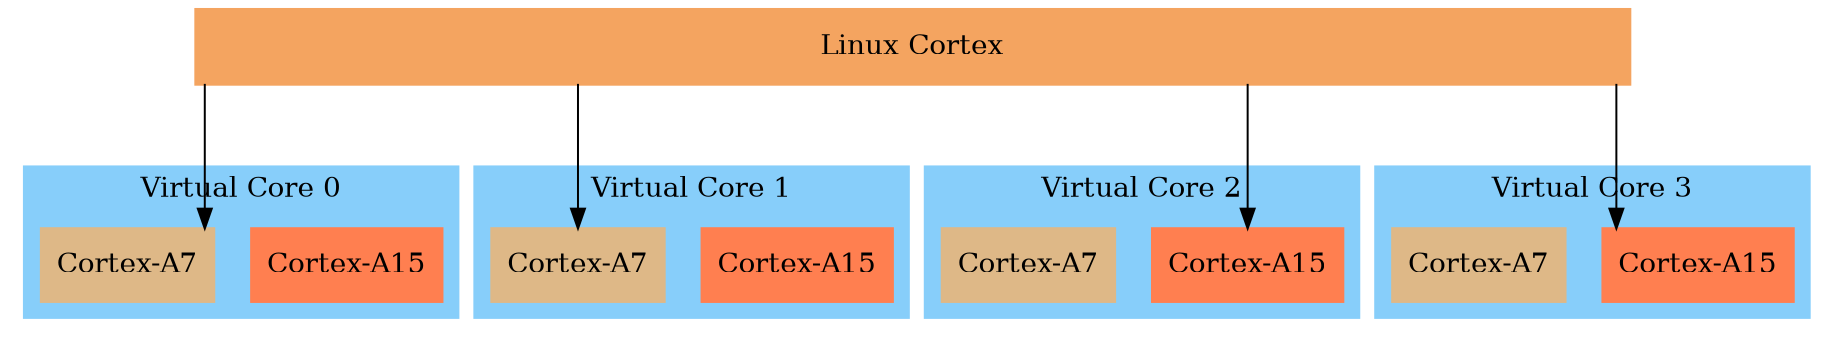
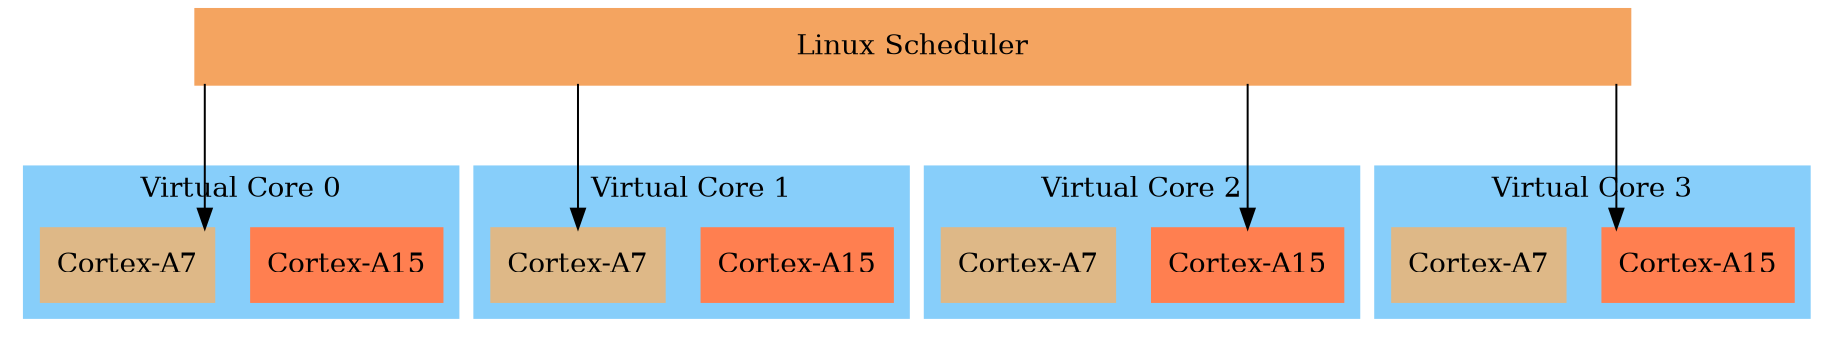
  digraph {
    compound=true
    ranksep=1.0
    splines=ortho
    node [color=coral shape=record style=filled]
    n1 [label="Cortex-A15"]
    n2 [color=burlywood label="Cortex-A7"]
    n3 [label="Cortex-A15"]
    n4 [color=burlywood label="Cortex-A7"]
    n5 [label="Cortex-A15"]
    n6 [color=burlywood label="Cortex-A7"]
    n7 [label="Cortex-A15"]
    n8 [color=burlywood label="Cortex-A7"]
-   n9 [color=sandybrown label="Linux Cortex" width=10.0]
+   n9 [color=sandybrown label="Linux Scheduler" width=10.0]
    subgraph cluster_1 {
      color=lightskyblue
      label="Virtual Core 0"
      style=filled
      n1
      n2
    }
    subgraph cluster_2 {
      color=lightskyblue
      label="Virtual Core 1"
      style=filled
      n3
      n4
    }
    subgraph cluster_3 {
      color=lightskyblue
      label="Virtual Core 2"
      style=filled
      n5
      n6
    }
    subgraph cluster_4 {
      color=lightskyblue
      label="Virtual Core 3"
      style=filled
      n7
      n8
    }
    n9 -> n2
    n9 -> n4
    n9 -> n5
    n9 -> n7
  }
